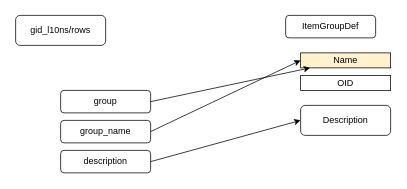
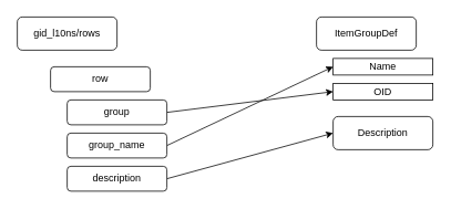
  <mxCell id="0" />
  <mxCell id="1" parent="0" />
- <mxCell id="2" value="ItemGroupDef" style="rounded=1;whiteSpace=wrap;html=1;" vertex="1" parent="1"><mxGeometry x="380" y="20" width="120" height="30" as="geometry" /></mxCell>
+ <mxCell id="2" value="ItemGroupDef" style="rounded=1;whiteSpace=wrap;html=1;" vertex="1" parent="1"><mxGeometry x="380" y="20" width="120" height="40" as="geometry" /></mxCell>
  <mxCell id="3" value="gid_l10ns/rows" style="rounded=1;whiteSpace=wrap;html=1;" vertex="1" parent="1"><mxGeometry x="20" y="20" width="120" height="40" as="geometry" /></mxCell>
- <mxCell id="5" value="Name" style="rounded=0;whiteSpace=wrap;html=1;fillColor=#fff2cc;" vertex="1" parent="1"><mxGeometry x="400" y="70" width="120" height="20" as="geometry" /></mxCell>
+ <mxCell id="4" value="row" style="rounded=1;whiteSpace=wrap;html=1;" vertex="1" parent="1"><mxGeometry x="60" y="80" width="120" height="30" as="geometry" /></mxCell>
+ <mxCell id="5" value="Name" style="rounded=0;whiteSpace=wrap;html=1;" vertex="1" parent="1"><mxGeometry x="400" y="70" width="120" height="20" as="geometry" /></mxCell>
  <mxCell id="6" value="OID" style="whiteSpace=wrap;html=1;" vertex="1" parent="1"><mxGeometry x="400" y="100" width="120" height="20" as="geometry" /></mxCell>
- <mxCell id="7" style="edgeStyle=none;rounded=0;orthogonalLoop=1;jettySize=auto;html=1;exitX=1;exitY=0.5;exitDx=0;exitDy=0;" edge="1" parent="1" source="8" target="5"><mxGeometry relative="1" as="geometry" /></mxCell>
+ <mxCell id="7" style="edgeStyle=none;rounded=0;orthogonalLoop=1;jettySize=auto;html=1;exitX=1;exitY=0.5;exitDx=0;exitDy=0;entryX=0;entryY=0.5;entryDx=0;entryDy=0;" edge="1" parent="1" source="8" target="6"><mxGeometry relative="1" as="geometry" /></mxCell>
  <mxCell id="8" value="group" style="rounded=1;whiteSpace=wrap;html=1;" vertex="1" parent="1"><mxGeometry x="80" y="120" width="120" height="30" as="geometry" /></mxCell>
  <mxCell id="9" style="edgeStyle=none;rounded=0;orthogonalLoop=1;jettySize=auto;html=1;exitX=1;exitY=0.5;exitDx=0;exitDy=0;entryX=0;entryY=0.5;entryDx=0;entryDy=0;" edge="1" parent="1" source="10" target="5"><mxGeometry relative="1" as="geometry" /></mxCell>
  <mxCell id="10" value="group_name" style="rounded=1;whiteSpace=wrap;html=1;" vertex="1" parent="1"><mxGeometry x="80" y="160" width="120" height="30" as="geometry" /></mxCell>
  <mxCell id="11" style="edgeStyle=none;rounded=0;orthogonalLoop=1;jettySize=auto;html=1;exitX=1;exitY=0.5;exitDx=0;exitDy=0;entryX=0;entryY=0.5;entryDx=0;entryDy=0;" edge="1" parent="1" source="12" target="13"><mxGeometry relative="1" as="geometry" /></mxCell>
  <mxCell id="12" value="description" style="rounded=1;whiteSpace=wrap;html=1;" vertex="1" parent="1"><mxGeometry x="80" y="200" width="120" height="30" as="geometry" /></mxCell>
  <mxCell id="13" value="Description" style="rounded=1;whiteSpace=wrap;html=1;" vertex="1" parent="1"><mxGeometry x="400" y="140" width="120" height="40" as="geometry" /></mxCell>
